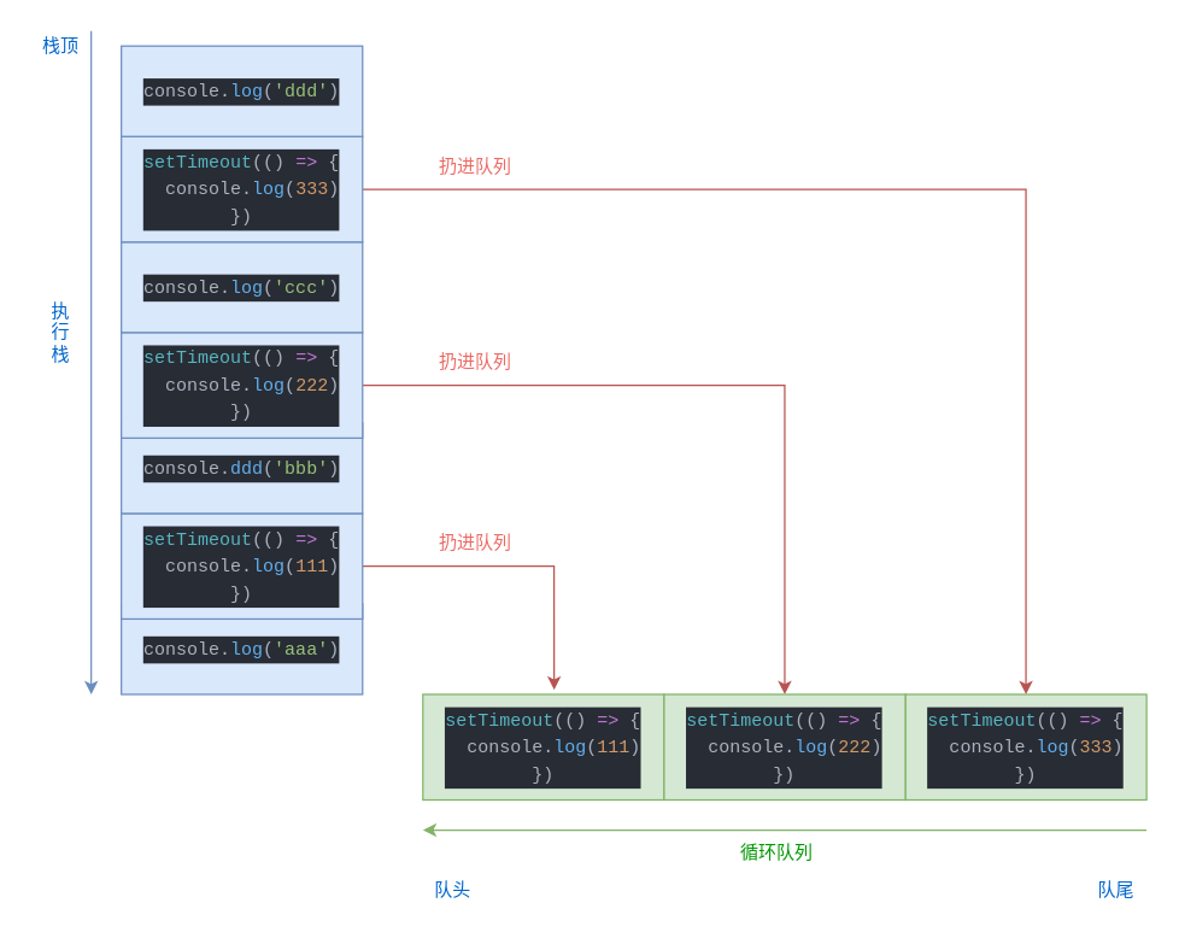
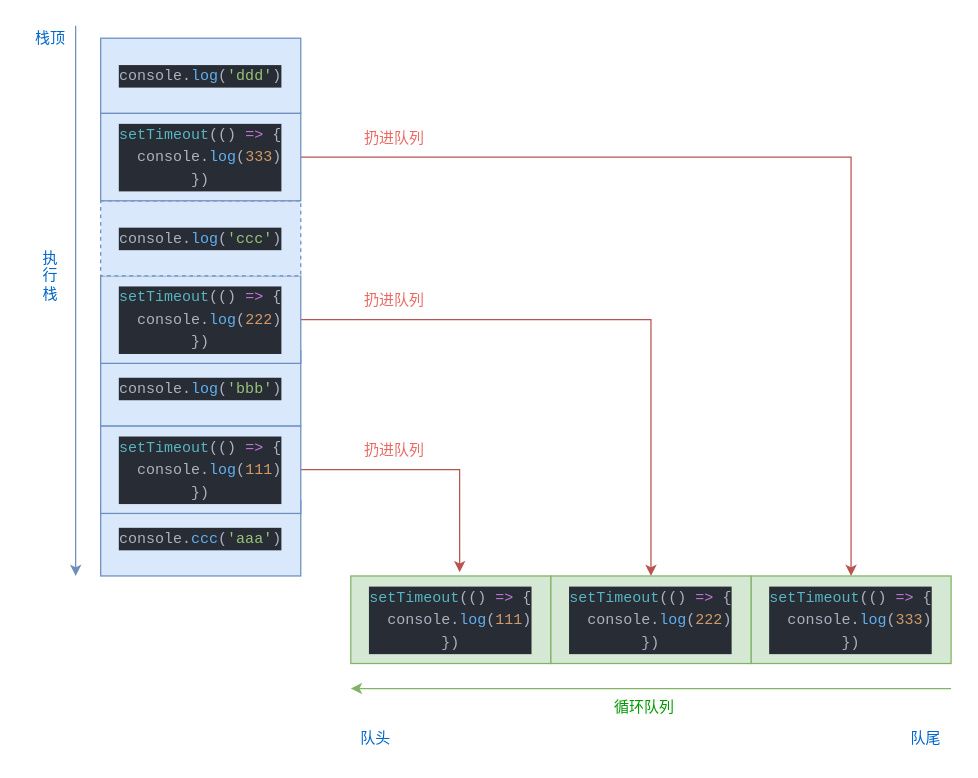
  <mxCell id="0" />
  <mxCell id="1" parent="0" />
- <mxCell id="2" value="&lt;div style=&quot;color: rgb(171 , 178 , 191) ; background-color: rgb(40 , 44 , 52) ; font-family: &amp;#34;menlo&amp;#34; , &amp;#34;monaco&amp;#34; , &amp;#34;courier new&amp;#34; , monospace ; line-height: 18px ; white-space: pre&quot;&gt;console.&lt;span style=&quot;color: #61afef&quot;&gt;log&lt;/span&gt;(&lt;span style=&quot;color: #98c379&quot;&gt;'aaa'&lt;/span&gt;)&lt;/div&gt;" style="rounded=0;whiteSpace=wrap;html=1;fillColor=#dae8fc;strokeColor=#6c8ebf;" vertex="1" parent="1"><mxGeometry x="80" y="400" width="160" height="60" as="geometry" /></mxCell>
+ <mxCell id="2" value="&lt;div style=&quot;color: rgb(171 , 178 , 191) ; background-color: rgb(40 , 44 , 52) ; font-family: &amp;#34;menlo&amp;#34; , &amp;#34;monaco&amp;#34; , &amp;#34;courier new&amp;#34; , monospace ; line-height: 18px ; white-space: pre&quot;&gt;console.&lt;span style=&quot;color: #61afef&quot;&gt;ccc&lt;/span&gt;(&lt;span style=&quot;color: #98c379&quot;&gt;'aaa'&lt;/span&gt;)&lt;/div&gt;" style="rounded=0;whiteSpace=wrap;html=1;fillColor=#dae8fc;strokeColor=#6c8ebf;" vertex="1" parent="1"><mxGeometry x="80" y="400" width="160" height="60" as="geometry" /></mxCell>
  <mxCell id="3" style="edgeStyle=orthogonalEdgeStyle;rounded=0;orthogonalLoop=1;jettySize=auto;html=1;entryX=0.544;entryY=-0.043;entryDx=0;entryDy=0;entryPerimeter=0;fontColor=#0066CC;fillColor=#f8cecc;strokeColor=#b85450;" edge="1" parent="1" source="4" target="14"><mxGeometry relative="1" as="geometry" /></mxCell>
  <mxCell id="4" value="&lt;div style=&quot;color: rgb(171 , 178 , 191) ; background-color: rgb(40 , 44 , 52) ; font-family: &amp;#34;menlo&amp;#34; , &amp;#34;monaco&amp;#34; , &amp;#34;courier new&amp;#34; , monospace ; line-height: 18px ; white-space: pre&quot;&gt;&lt;div&gt;&lt;span style=&quot;color: #56b6c2&quot;&gt;setTimeout&lt;/span&gt;(() &lt;span style=&quot;color: #c678dd&quot;&gt;=&amp;gt;&lt;/span&gt; {&lt;/div&gt;&lt;div&gt;  console.&lt;span style=&quot;color: #61afef&quot;&gt;log&lt;/span&gt;(&lt;span style=&quot;color: #d19a66&quot;&gt;111&lt;/span&gt;)&lt;/div&gt;&lt;div&gt;})&lt;/div&gt;&lt;/div&gt;" style="rounded=0;whiteSpace=wrap;html=1;fillColor=#dae8fc;strokeColor=#6c8ebf;" vertex="1" parent="1"><mxGeometry x="80" y="340" width="160" height="70" as="geometry" /></mxCell>
- <mxCell id="5" value="&lt;div style=&quot;color: rgb(171 , 178 , 191) ; background-color: rgb(40 , 44 , 52) ; font-family: &amp;#34;menlo&amp;#34; , &amp;#34;monaco&amp;#34; , &amp;#34;courier new&amp;#34; , monospace ; line-height: 18px ; white-space: pre&quot;&gt;console.&lt;span style=&quot;color: #61afef&quot;&gt;ddd&lt;/span&gt;(&lt;span style=&quot;color: #98c379&quot;&gt;'bbb'&lt;/span&gt;)&lt;/div&gt;" style="rounded=0;whiteSpace=wrap;html=1;fillColor=#dae8fc;strokeColor=#6c8ebf;" vertex="1" parent="1"><mxGeometry x="80" y="280" width="160" height="60" as="geometry" /></mxCell>
+ <mxCell id="5" value="&lt;div style=&quot;color: rgb(171 , 178 , 191) ; background-color: rgb(40 , 44 , 52) ; font-family: &amp;#34;menlo&amp;#34; , &amp;#34;monaco&amp;#34; , &amp;#34;courier new&amp;#34; , monospace ; line-height: 18px ; white-space: pre&quot;&gt;console.&lt;span style=&quot;color: #61afef&quot;&gt;log&lt;/span&gt;(&lt;span style=&quot;color: #98c379&quot;&gt;'bbb'&lt;/span&gt;)&lt;/div&gt;" style="rounded=0;whiteSpace=wrap;html=1;fillColor=#dae8fc;strokeColor=#6c8ebf;" vertex="1" parent="1"><mxGeometry x="80" y="280" width="160" height="60" as="geometry" /></mxCell>
  <mxCell id="6" style="edgeStyle=orthogonalEdgeStyle;rounded=0;orthogonalLoop=1;jettySize=auto;html=1;entryX=0.5;entryY=0;entryDx=0;entryDy=0;fontColor=#0066CC;fillColor=#f8cecc;strokeColor=#b85450;" edge="1" parent="1" source="7" target="15"><mxGeometry relative="1" as="geometry" /></mxCell>
  <mxCell id="7" value="&lt;div style=&quot;background-color: rgb(40 , 44 , 52) ; font-family: &amp;#34;menlo&amp;#34; , &amp;#34;monaco&amp;#34; , &amp;#34;courier new&amp;#34; , monospace ; line-height: 18px ; white-space: pre&quot;&gt;&lt;div style=&quot;color: rgb(171 , 178 , 191)&quot;&gt;&lt;span style=&quot;color: #56b6c2&quot;&gt;setTimeout&lt;/span&gt;(() &lt;span style=&quot;color: #c678dd&quot;&gt;=&amp;gt;&lt;/span&gt; {&lt;/div&gt;&lt;div&gt;&lt;font color=&quot;#abb2bf&quot;&gt;  console.&lt;/font&gt;&lt;span style=&quot;color: rgb(97 , 175 , 239)&quot;&gt;log&lt;/span&gt;&lt;font color=&quot;#abb2bf&quot;&gt;(&lt;/font&gt;&lt;font color=&quot;#d19a66&quot;&gt;222&lt;/font&gt;&lt;font color=&quot;#abb2bf&quot;&gt;)&lt;/font&gt;&lt;/div&gt;&lt;div style=&quot;color: rgb(171 , 178 , 191)&quot;&gt;})&lt;/div&gt;&lt;/div&gt;" style="rounded=0;whiteSpace=wrap;html=1;fillColor=#dae8fc;strokeColor=#6c8ebf;" vertex="1" parent="1"><mxGeometry x="80" y="220" width="160" height="70" as="geometry" /></mxCell>
- <mxCell id="8" value="&lt;div style=&quot;color: rgb(171 , 178 , 191) ; background-color: rgb(40 , 44 , 52) ; font-family: &amp;#34;menlo&amp;#34; , &amp;#34;monaco&amp;#34; , &amp;#34;courier new&amp;#34; , monospace ; line-height: 18px ; white-space: pre&quot;&gt;console.&lt;span style=&quot;color: #61afef&quot;&gt;log&lt;/span&gt;(&lt;span style=&quot;color: #98c379&quot;&gt;'ccc'&lt;/span&gt;)&lt;/div&gt;" style="rounded=0;whiteSpace=wrap;html=1;fillColor=#dae8fc;strokeColor=#6c8ebf;" vertex="1" parent="1"><mxGeometry x="80" y="160" width="160" height="60" as="geometry" /></mxCell>
+ <mxCell id="8" value="&lt;div style=&quot;color: rgb(171 , 178 , 191) ; background-color: rgb(40 , 44 , 52) ; font-family: &amp;#34;menlo&amp;#34; , &amp;#34;monaco&amp;#34; , &amp;#34;courier new&amp;#34; , monospace ; line-height: 18px ; white-space: pre&quot;&gt;console.&lt;span style=&quot;color: #61afef&quot;&gt;log&lt;/span&gt;(&lt;span style=&quot;color: #98c379&quot;&gt;'ccc'&lt;/span&gt;)&lt;/div&gt;" style="rounded=0;whiteSpace=wrap;html=1;fillColor=#dae8fc;strokeColor=#6c8ebf;dashed=1;" vertex="1" parent="1"><mxGeometry x="80" y="160" width="160" height="60" as="geometry" /></mxCell>
  <mxCell id="9" style="edgeStyle=orthogonalEdgeStyle;rounded=0;orthogonalLoop=1;jettySize=auto;html=1;entryX=0.5;entryY=0;entryDx=0;entryDy=0;fontColor=#0066CC;fillColor=#f8cecc;strokeColor=#b85450;" edge="1" parent="1" source="10" target="13"><mxGeometry relative="1" as="geometry" /></mxCell>
  <mxCell id="10" value="&lt;div style=&quot;background-color: rgb(40 , 44 , 52) ; font-family: &amp;#34;menlo&amp;#34; , &amp;#34;monaco&amp;#34; , &amp;#34;courier new&amp;#34; , monospace ; line-height: 18px ; white-space: pre&quot;&gt;&lt;div style=&quot;color: rgb(171 , 178 , 191)&quot;&gt;&lt;span style=&quot;color: #56b6c2&quot;&gt;setTimeout&lt;/span&gt;(() &lt;span style=&quot;color: #c678dd&quot;&gt;=&amp;gt;&lt;/span&gt; {&lt;/div&gt;&lt;div&gt;&lt;font color=&quot;#abb2bf&quot;&gt;  console.&lt;/font&gt;&lt;span style=&quot;color: rgb(97 , 175 , 239)&quot;&gt;log&lt;/span&gt;&lt;font color=&quot;#abb2bf&quot;&gt;(&lt;/font&gt;&lt;font color=&quot;#d19a66&quot;&gt;333&lt;/font&gt;&lt;font color=&quot;#abb2bf&quot;&gt;)&lt;/font&gt;&lt;/div&gt;&lt;div style=&quot;color: rgb(171 , 178 , 191)&quot;&gt;})&lt;/div&gt;&lt;/div&gt;" style="rounded=0;whiteSpace=wrap;html=1;fillColor=#dae8fc;strokeColor=#6c8ebf;" vertex="1" parent="1"><mxGeometry x="80" y="90" width="160" height="70" as="geometry" /></mxCell>
  <mxCell id="11" value="&lt;div style=&quot;color: rgb(171 , 178 , 191) ; background-color: rgb(40 , 44 , 52) ; font-family: &amp;#34;menlo&amp;#34; , &amp;#34;monaco&amp;#34; , &amp;#34;courier new&amp;#34; , monospace ; line-height: 18px ; white-space: pre&quot;&gt;console.&lt;span style=&quot;color: #61afef&quot;&gt;log&lt;/span&gt;(&lt;span style=&quot;color: #98c379&quot;&gt;'ddd'&lt;/span&gt;)&lt;/div&gt;" style="rounded=0;whiteSpace=wrap;html=1;fillColor=#dae8fc;strokeColor=#6c8ebf;" vertex="1" parent="1"><mxGeometry x="80" y="30" width="160" height="60" as="geometry" /></mxCell>
  <mxCell id="12" value="" style="endArrow=classic;html=1;fillColor=#dae8fc;strokeColor=#6c8ebf;" edge="1" parent="1"><mxGeometry width="50" height="50" relative="1" as="geometry"><mxPoint x="60" as="sourcePoint" y="20" /><mxPoint x="60" y="460" as="targetPoint" /></mxGeometry></mxCell>
  <mxCell id="13" value="&lt;div style=&quot;background-color: rgb(40 , 44 , 52) ; font-family: &amp;#34;menlo&amp;#34; , &amp;#34;monaco&amp;#34; , &amp;#34;courier new&amp;#34; , monospace ; line-height: 18px ; white-space: pre&quot;&gt;&lt;div style=&quot;color: rgb(171 , 178 , 191)&quot;&gt;&lt;span style=&quot;color: #56b6c2&quot;&gt;setTimeout&lt;/span&gt;(() &lt;span style=&quot;color: #c678dd&quot;&gt;=&amp;gt;&lt;/span&gt; {&lt;/div&gt;&lt;div&gt;&lt;font color=&quot;#abb2bf&quot;&gt;  console.&lt;/font&gt;&lt;span style=&quot;color: rgb(97 , 175 , 239)&quot;&gt;log&lt;/span&gt;&lt;font color=&quot;#abb2bf&quot;&gt;(&lt;/font&gt;&lt;font color=&quot;#d19a66&quot;&gt;333&lt;/font&gt;&lt;font color=&quot;#abb2bf&quot;&gt;)&lt;/font&gt;&lt;/div&gt;&lt;div style=&quot;color: rgb(171 , 178 , 191)&quot;&gt;})&lt;/div&gt;&lt;/div&gt;" style="rounded=0;whiteSpace=wrap;html=1;fillColor=#d5e8d4;strokeColor=#82b366;" vertex="1" parent="1"><mxGeometry x="600" y="460" width="160" height="70" as="geometry" /></mxCell>
  <mxCell id="14" value="&lt;div style=&quot;color: rgb(171 , 178 , 191) ; background-color: rgb(40 , 44 , 52) ; font-family: &amp;#34;menlo&amp;#34; , &amp;#34;monaco&amp;#34; , &amp;#34;courier new&amp;#34; , monospace ; line-height: 18px ; white-space: pre&quot;&gt;&lt;div&gt;&lt;span style=&quot;color: #56b6c2&quot;&gt;setTimeout&lt;/span&gt;(() &lt;span style=&quot;color: #c678dd&quot;&gt;=&amp;gt;&lt;/span&gt; {&lt;/div&gt;&lt;div&gt;  console.&lt;span style=&quot;color: #61afef&quot;&gt;log&lt;/span&gt;(&lt;span style=&quot;color: #d19a66&quot;&gt;111&lt;/span&gt;)&lt;/div&gt;&lt;div&gt;})&lt;/div&gt;&lt;/div&gt;" style="rounded=0;whiteSpace=wrap;html=1;fillColor=#d5e8d4;strokeColor=#82b366;" vertex="1" parent="1"><mxGeometry x="280" y="460" width="160" height="70" as="geometry" /></mxCell>
  <mxCell id="15" value="&lt;div style=&quot;background-color: rgb(40 , 44 , 52) ; font-family: &amp;#34;menlo&amp;#34; , &amp;#34;monaco&amp;#34; , &amp;#34;courier new&amp;#34; , monospace ; line-height: 18px ; white-space: pre&quot;&gt;&lt;div style=&quot;color: rgb(171 , 178 , 191)&quot;&gt;&lt;span style=&quot;color: #56b6c2&quot;&gt;setTimeout&lt;/span&gt;(() &lt;span style=&quot;color: #c678dd&quot;&gt;=&amp;gt;&lt;/span&gt; {&lt;/div&gt;&lt;div&gt;&lt;font color=&quot;#abb2bf&quot;&gt;  console.&lt;/font&gt;&lt;span style=&quot;color: rgb(97 , 175 , 239)&quot;&gt;log&lt;/span&gt;&lt;font color=&quot;#abb2bf&quot;&gt;(&lt;/font&gt;&lt;font color=&quot;#d19a66&quot;&gt;222&lt;/font&gt;&lt;font color=&quot;#abb2bf&quot;&gt;)&lt;/font&gt;&lt;/div&gt;&lt;div style=&quot;color: rgb(171 , 178 , 191)&quot;&gt;})&lt;/div&gt;&lt;/div&gt;" style="rounded=0;whiteSpace=wrap;html=1;fillColor=#d5e8d4;strokeColor=#82b366;" vertex="1" parent="1"><mxGeometry x="440" y="460" width="160" height="70" as="geometry" /></mxCell>
  <mxCell id="16" value="" style="endArrow=classic;html=1;fillColor=#d5e8d4;strokeColor=#82b366;" edge="1" parent="1"><mxGeometry width="50" height="50" relative="1" as="geometry"><mxPoint x="760" y="550" as="sourcePoint" /><mxPoint x="280" y="550" as="targetPoint" /></mxGeometry></mxCell>
  <mxCell id="17" value="执&lt;br&gt;行&lt;br&gt;栈" style="text;html=1;strokeColor=none;fillColor=none;align=center;verticalAlign=middle;whiteSpace=wrap;rounded=0;fontColor=#0066CC;" vertex="1" parent="1"><mxGeometry x="20" y="180" width="40" height="80" as="geometry" /></mxCell>
  <mxCell id="18" value="循环队列" style="text;html=1;strokeColor=none;fillColor=none;align=center;verticalAlign=middle;whiteSpace=wrap;rounded=0;fontColor=#009900;" vertex="1" parent="1"><mxGeometry x="480" y="550" width="70" height="30" as="geometry" /></mxCell>
  <mxCell id="19" value="栈顶" style="text;html=1;strokeColor=none;fillColor=none;align=center;verticalAlign=middle;whiteSpace=wrap;rounded=0;fontColor=#0066CC;" vertex="1" parent="1"><mxGeometry x="20" width="40" height="20" as="geometry" y="20" /></mxCell>
  <mxCell id="20" value="队头" style="text;html=1;strokeColor=none;fillColor=none;align=center;verticalAlign=middle;whiteSpace=wrap;rounded=0;fontColor=#0066CC;" vertex="1" parent="1"><mxGeometry x="280" y="580" width="40" height="20" as="geometry" /></mxCell>
  <mxCell id="21" value="队尾" style="text;html=1;strokeColor=none;fillColor=none;align=center;verticalAlign=middle;whiteSpace=wrap;rounded=0;fontColor=#0066CC;" vertex="1" parent="1"><mxGeometry x="720" y="580" width="40" height="20" as="geometry" /></mxCell>
  <mxCell id="22" value="扔进队列" style="text;html=1;strokeColor=none;fillColor=none;align=center;verticalAlign=middle;whiteSpace=wrap;rounded=0;fontColor=#EA6B66;" vertex="1" parent="1"><mxGeometry x="280" y="100" width="70" height="20" as="geometry" /></mxCell>
  <mxCell id="23" value="扔进队列" style="text;html=1;strokeColor=none;fillColor=none;align=center;verticalAlign=middle;whiteSpace=wrap;rounded=0;fontColor=#EA6B66;" vertex="1" parent="1"><mxGeometry x="280" y="230" width="70" height="20" as="geometry" /></mxCell>
  <mxCell id="24" value="扔进队列" style="text;html=1;strokeColor=none;fillColor=none;align=center;verticalAlign=middle;whiteSpace=wrap;rounded=0;fontColor=#EA6B66;" vertex="1" parent="1"><mxGeometry x="280" y="350" width="70" height="20" as="geometry" /></mxCell>
